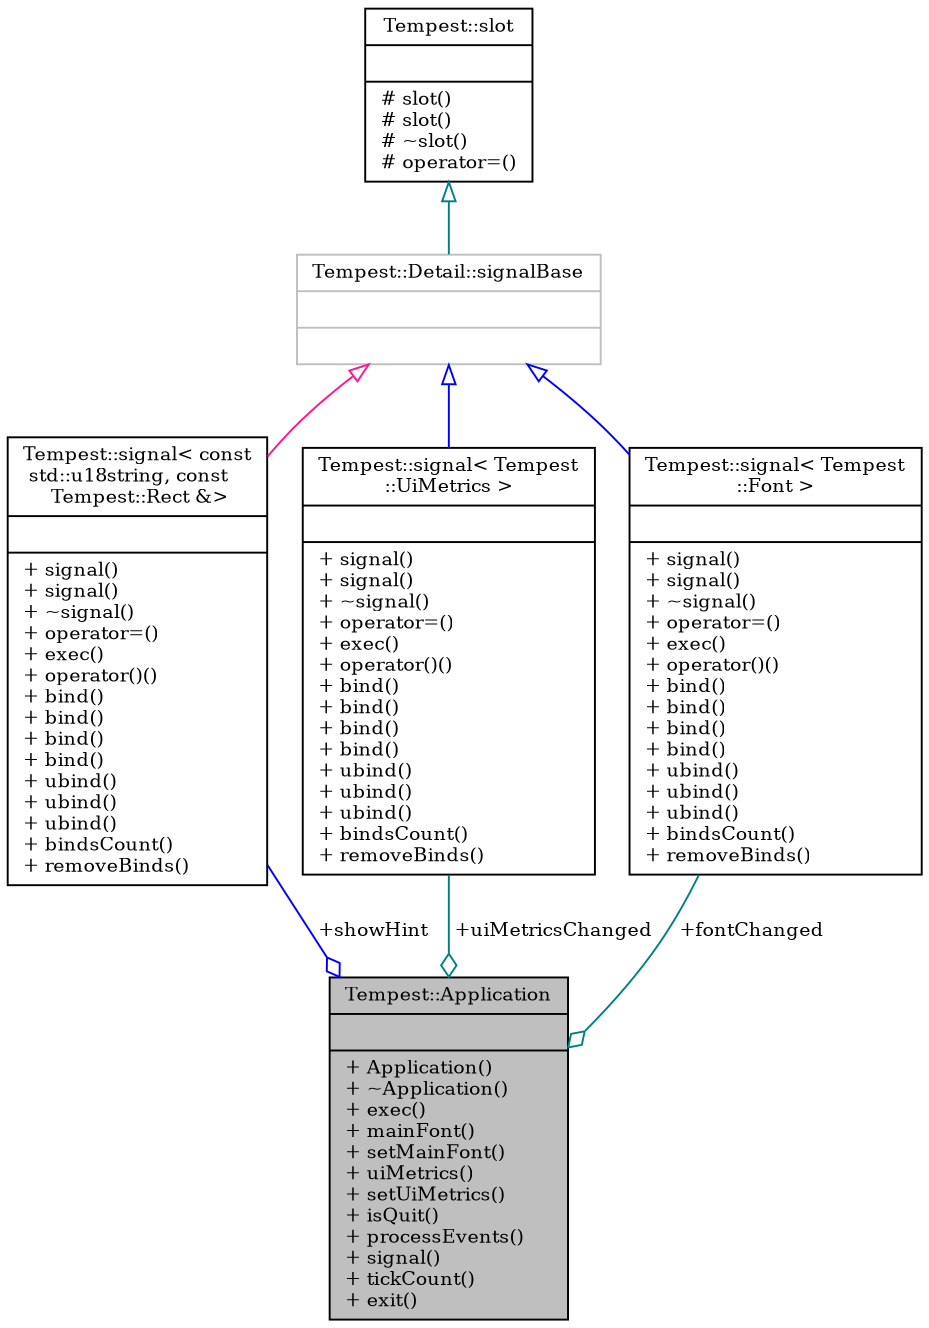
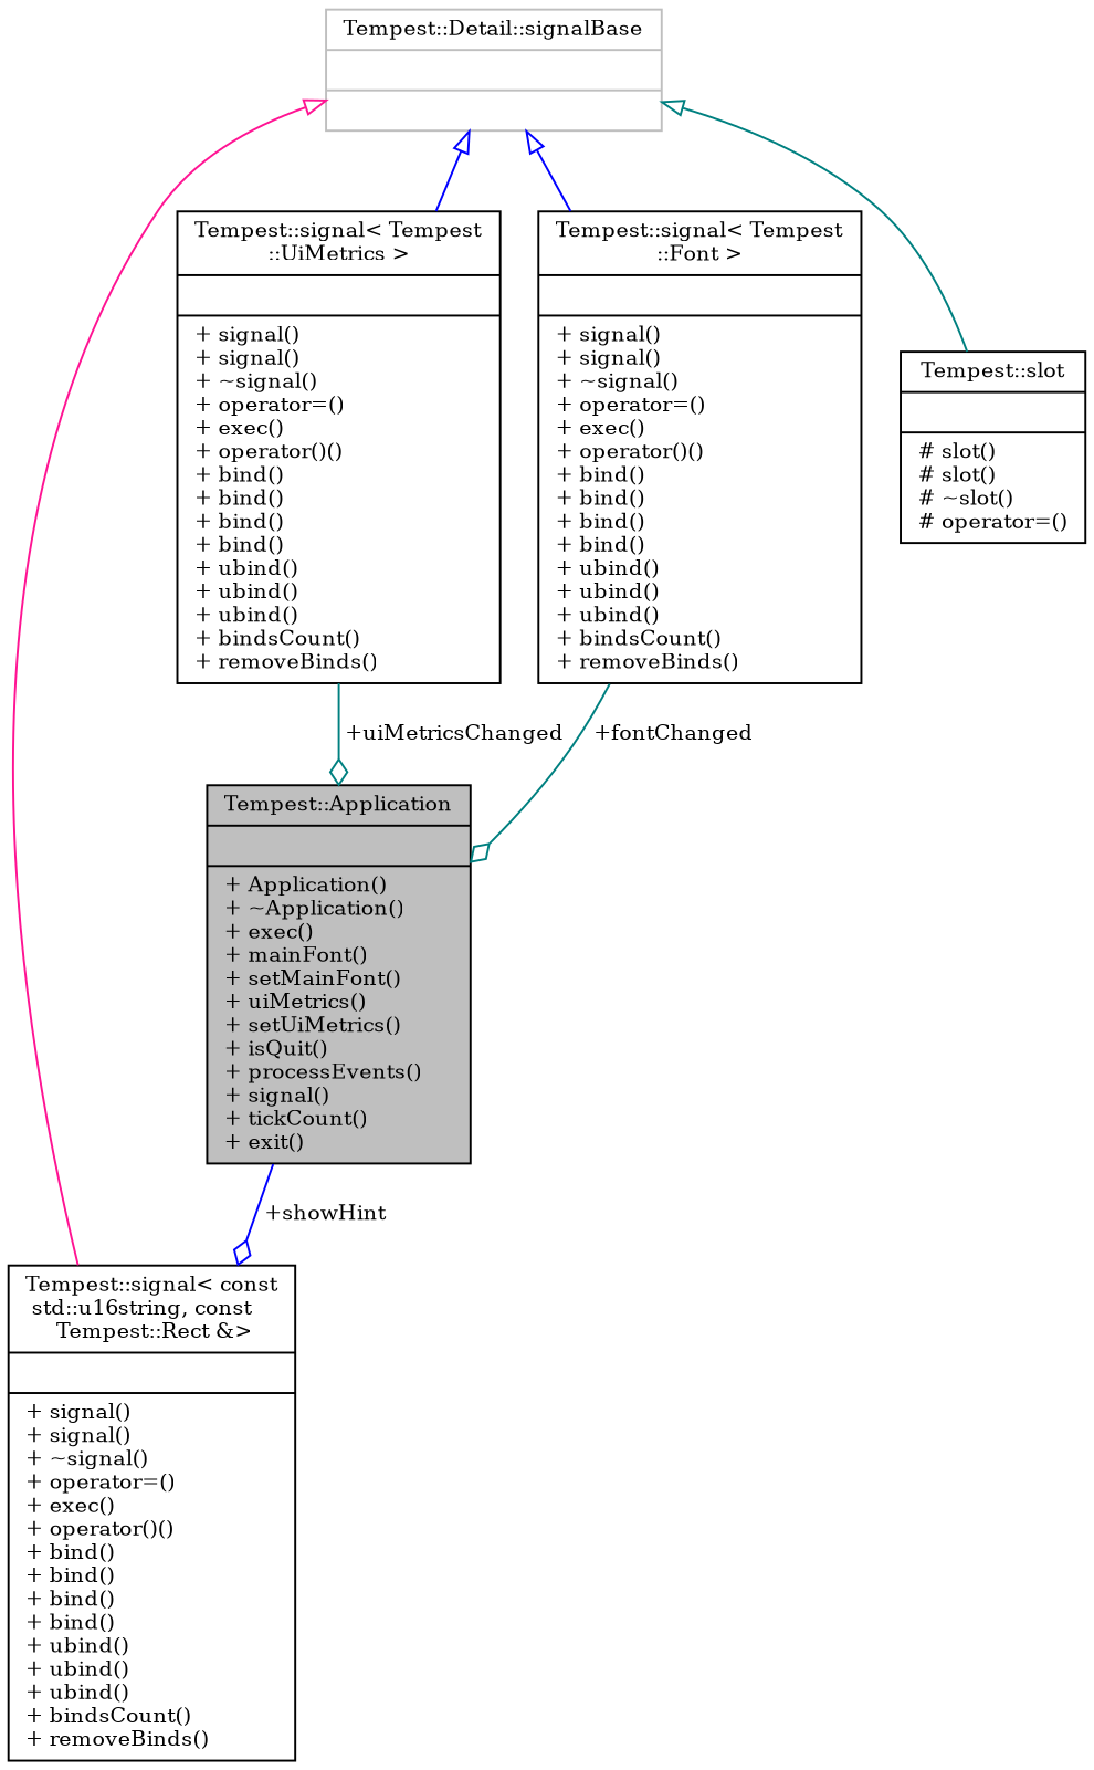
  digraph {
    fontname="DejaVu Serif"
    node [color=black fillcolor=white fontname="DejaVu Serif" fontsize=10 shape=record style=filled]
    edge [color=blue fontname="DejaVu Serif" fontsize=10 labelfontname=Helvetica labelfontsize=10 style=solid arrowtail=onormal dir=back]
    n1 [fillcolor=grey75 fontcolor=black height=0.2 label="{Tempest::Application\n||+ Application()\l+ ~Application()\l+ exec()\l+ mainFont()\l+ setMainFont()\l+ uiMetrics()\l+ setUiMetrics()\l+ isQuit()\l+ processEvents()\l+ signal()\l+ tickCount()\l+ exit()\l}" width=0.4]
-   n2 [height=0.2 label="{Tempest::signal\< const\l std::u18string, const\l Tempest::Rect &\>\n||+ signal()\l+ signal()\l+ ~signal()\l+ operator=()\l+ exec()\l+ operator()()\l+ bind()\l+ bind()\l+ bind()\l+ bind()\l+ ubind()\l+ ubind()\l+ ubind()\l+ bindsCount()\l+ removeBinds()\l}" width=0.4]
+   n2 [height=0.2 label="{Tempest::signal\< const\l std::u16string, const\l Tempest::Rect &\>\n||+ signal()\l+ signal()\l+ ~signal()\l+ operator=()\l+ exec()\l+ operator()()\l+ bind()\l+ bind()\l+ bind()\l+ bind()\l+ ubind()\l+ ubind()\l+ ubind()\l+ bindsCount()\l+ removeBinds()\l}" width=0.4]
    n3 [color=grey75 height=0.2 label="{Tempest::Detail::signalBase\n||}" width=0.4]
    n4 [height=0.2 label="{Tempest::signal\< Tempest\l::UiMetrics \>\n||+ signal()\l+ signal()\l+ ~signal()\l+ operator=()\l+ exec()\l+ operator()()\l+ bind()\l+ bind()\l+ bind()\l+ bind()\l+ ubind()\l+ ubind()\l+ ubind()\l+ bindsCount()\l+ removeBinds()\l}" width=0.4]
    n5 [height=0.2 label="{Tempest::signal\< Tempest\l::Font \>\n||+ signal()\l+ signal()\l+ ~signal()\l+ operator=()\l+ exec()\l+ operator()()\l+ bind()\l+ bind()\l+ bind()\l+ bind()\l+ ubind()\l+ ubind()\l+ ubind()\l+ bindsCount()\l+ removeBinds()\l}" width=0.4]
    n6 [height=0.2 label="{Tempest::slot\n||# slot()\l# slot()\l# ~slot()\l# operator=()\l}" width=0.4]
-   n2 -> n1 [arrowhead=odiamond label=" +showHint" arrowtail="" dir=""]
+   n1 -> n2 [arrowhead=odiamond label=" +showHint" arrowtail="" dir=""]
    n3 -> n2 [color=deeppink]
    n3 -> n4
    n3 -> n5
    n4 -> n1 [arrowhead=odiamond color=teal label=" +uiMetricsChanged" arrowtail="" dir=""]
    n5 -> n1 [arrowhead=odiamond color=teal label=" +fontChanged" arrowtail="" dir=""]
-   n6 -> n3 [color=teal]
+   n3 -> n6 [color=teal]
  }
